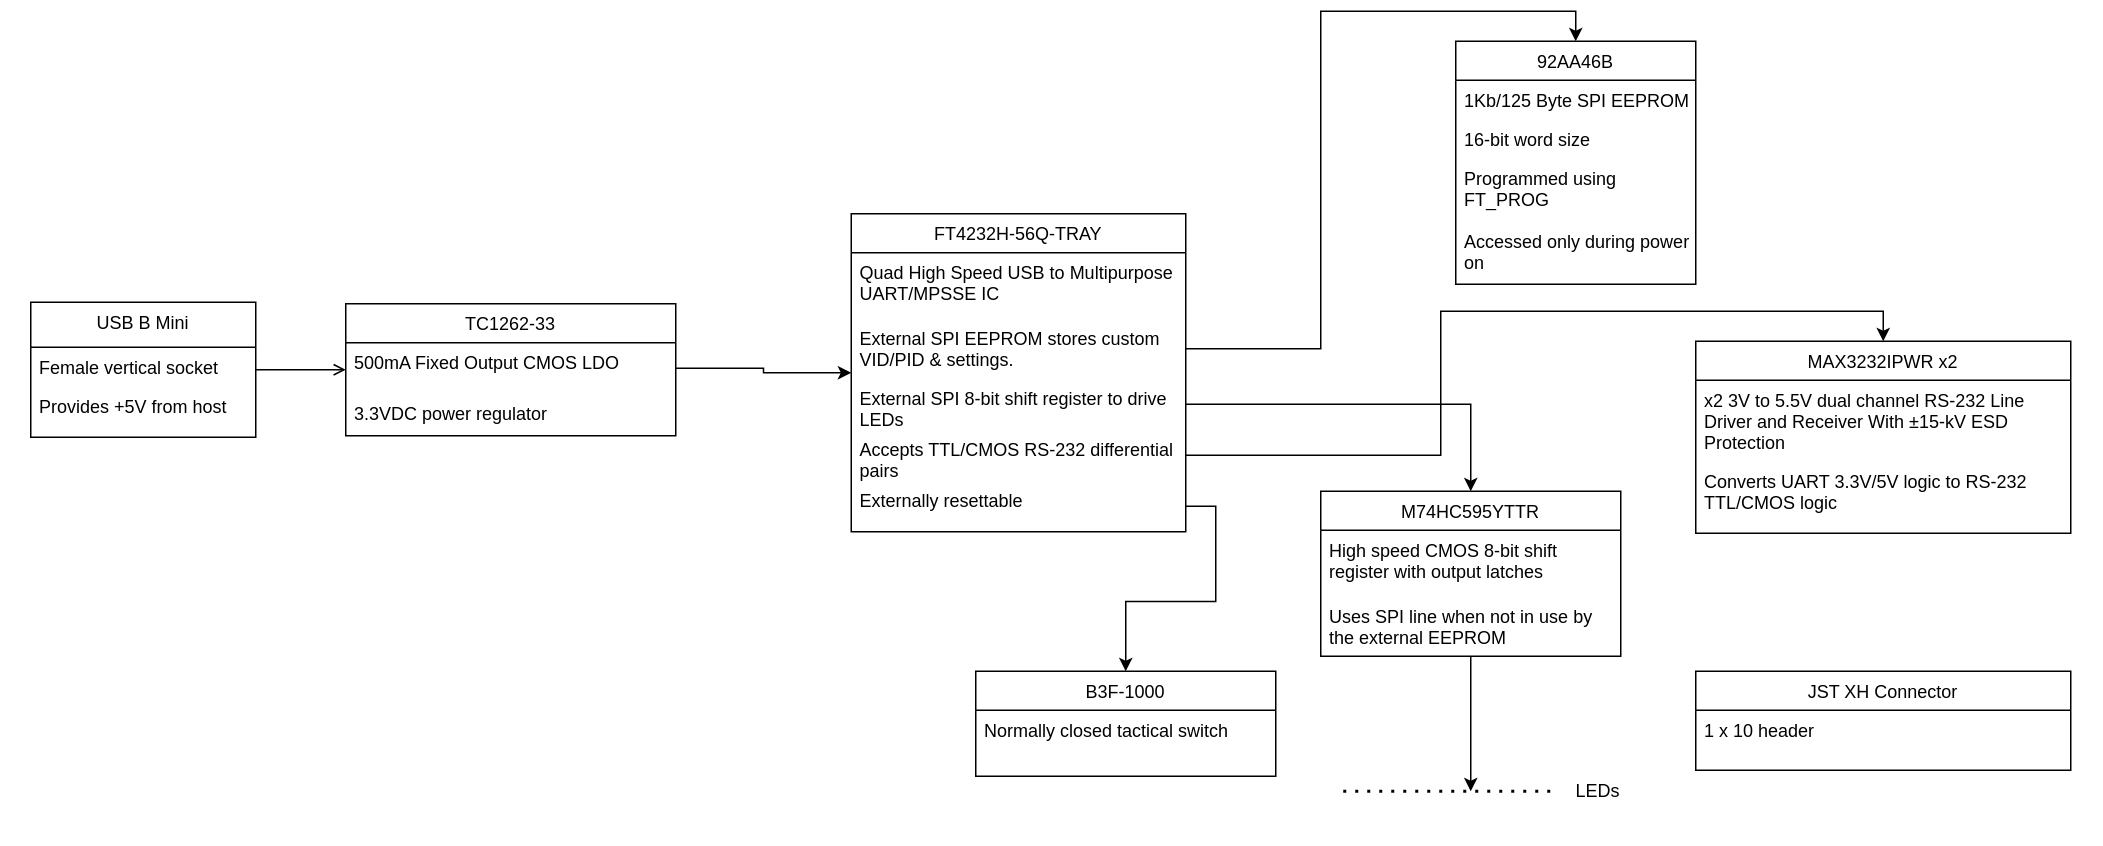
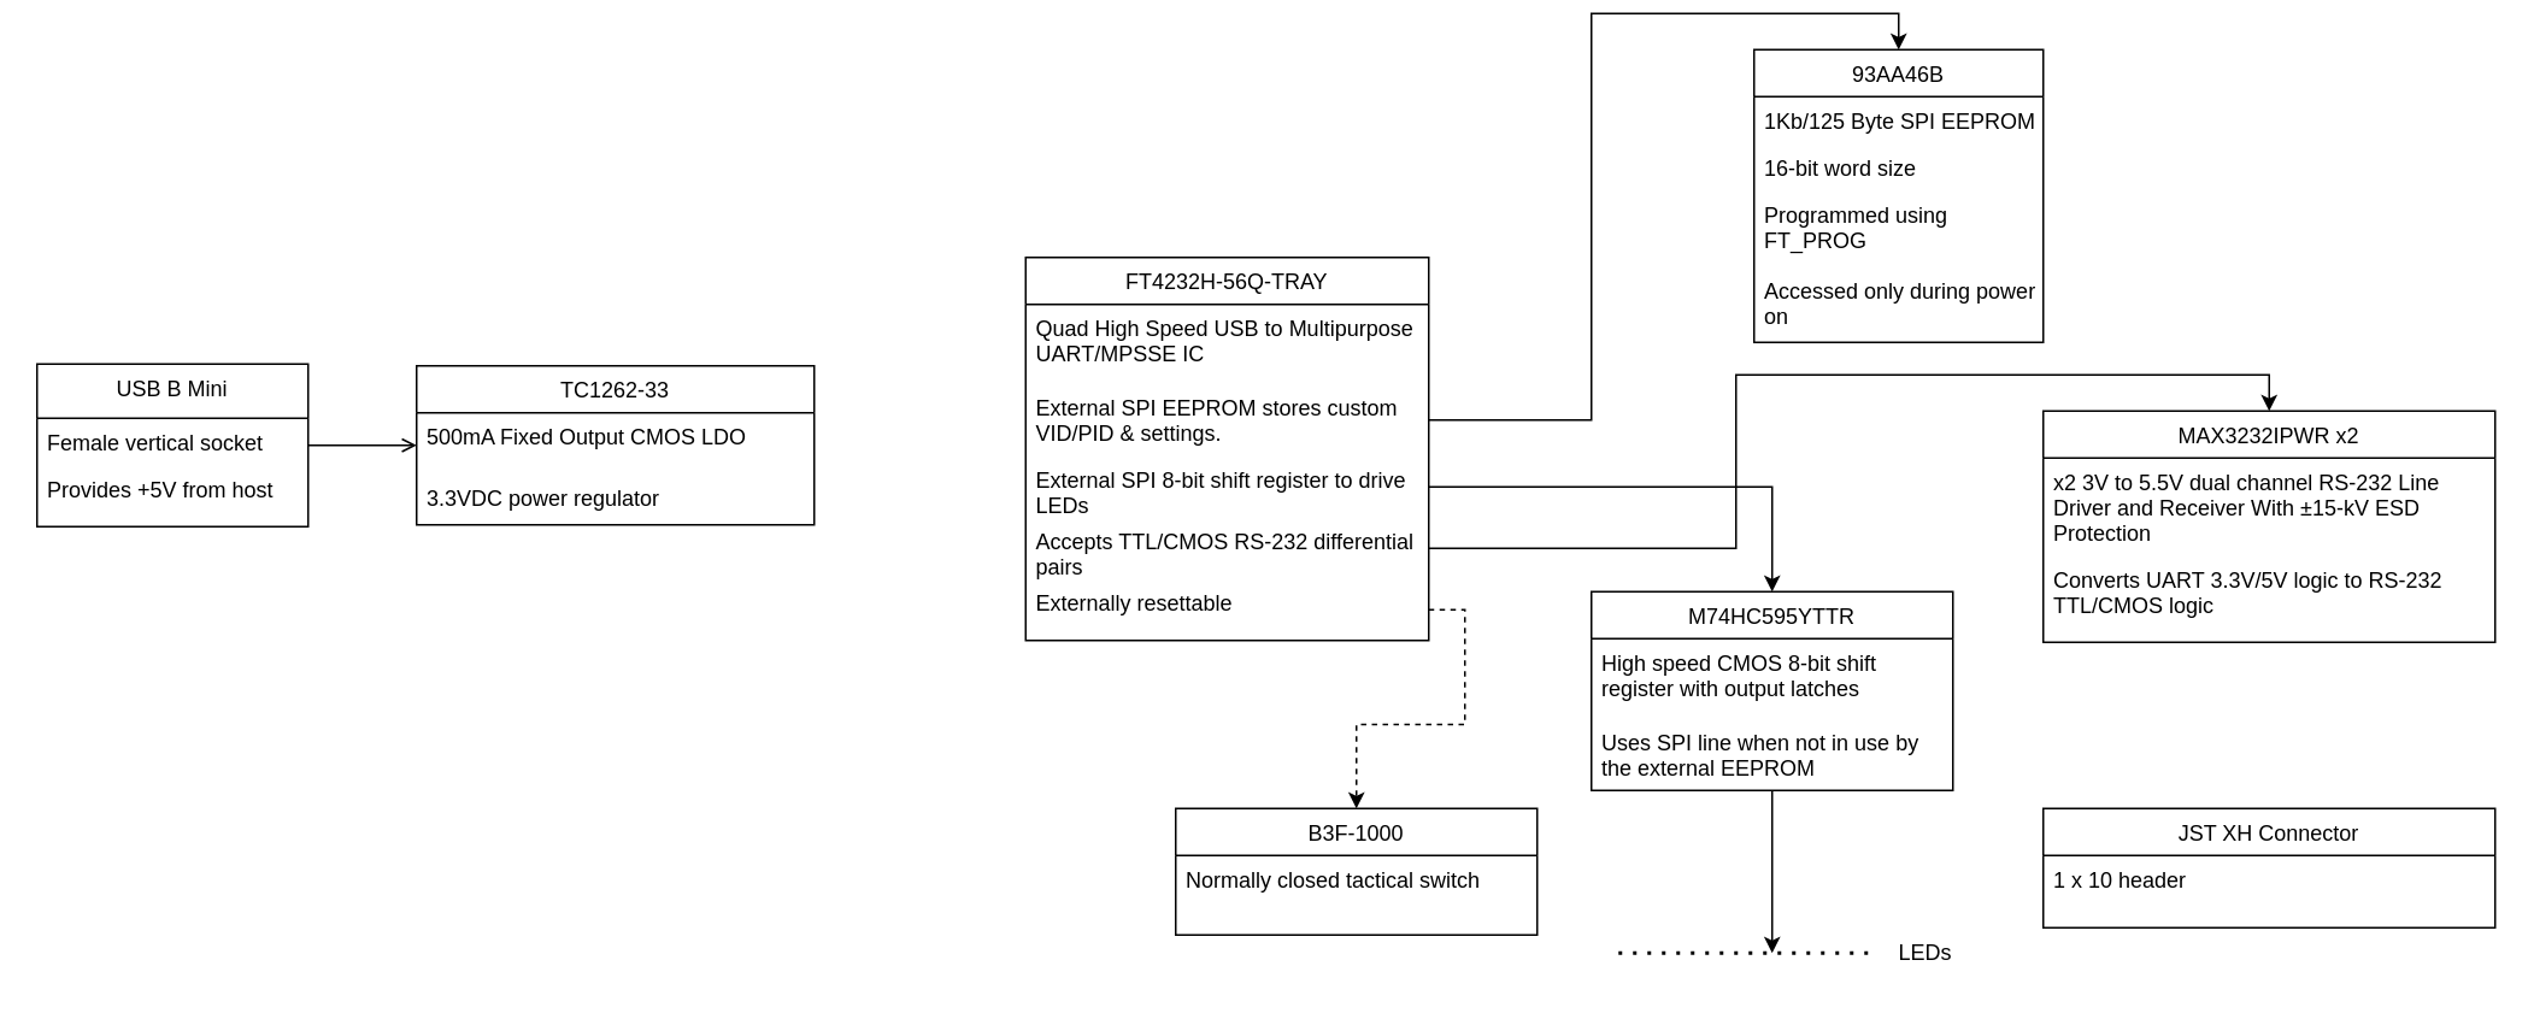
  <mxCell id="0" />
  <mxCell id="1" parent="0" />
  <mxCell id="2" value="USB B Mini" style="swimlane;fontStyle=0;align=center;verticalAlign=top;childLayout=stackLayout;horizontal=1;startSize=30;horizontalStack=0;resizeParent=1;resizeLast=0;collapsible=1;marginBottom=0;rounded=0;shadow=0;strokeWidth=1;fillColor=none;" parent="1" vertex="1"><mxGeometry x="20" y="194" width="150" height="90" as="geometry"><mxRectangle x="230" y="140" width="160" height="26" as="alternateBounds" /></mxGeometry></mxCell>
  <mxCell id="3" value="Female vertical socket" style="text;align=left;verticalAlign=top;spacingLeft=4;spacingRight=4;overflow=hidden;rotatable=0;points=[[0,0.5],[1,0.5]];portConstraint=eastwest;" parent="2" vertex="1"><mxGeometry y="30" width="150" height="26" as="geometry" /></mxCell>
  <mxCell id="4" value="Provides +5V from host" style="text;align=left;verticalAlign=top;spacingLeft=4;spacingRight=4;overflow=hidden;rotatable=0;points=[[0,0.5],[1,0.5]];portConstraint=eastwest;rounded=0;shadow=0;html=0;" parent="2" vertex="1"><mxGeometry y="56" width="150" height="26" as="geometry" /></mxCell>
  <mxCell id="5" value="TC1262-33" style="swimlane;fontStyle=0;align=center;verticalAlign=top;childLayout=stackLayout;horizontal=1;startSize=26;horizontalStack=0;resizeParent=1;resizeLast=0;collapsible=1;marginBottom=0;rounded=0;shadow=0;strokeWidth=1;fillColor=none;" parent="1" vertex="1"><mxGeometry x="230" y="195" width="220" height="88" as="geometry"><mxRectangle x="550" y="140" width="160" height="26" as="alternateBounds" /></mxGeometry></mxCell>
  <mxCell id="6" value="500mA Fixed Output CMOS LDO" style="text;align=left;verticalAlign=top;spacingLeft=4;spacingRight=4;overflow=hidden;rotatable=0;points=[[0,0.5],[1,0.5]];portConstraint=eastwest;" parent="5" vertex="1"><mxGeometry y="26" width="220" height="34" as="geometry" /></mxCell>
  <mxCell id="7" value="3.3VDC power regulator" style="text;align=left;verticalAlign=top;spacingLeft=4;spacingRight=4;overflow=hidden;rotatable=0;points=[[0,0.5],[1,0.5]];portConstraint=eastwest;rounded=0;shadow=0;html=0;" parent="5" vertex="1"><mxGeometry y="60" width="220" height="26" as="geometry" /></mxCell>
  <mxCell id="8" value="" style="endArrow=open;shadow=0;strokeWidth=1;rounded=0;endFill=1;edgeStyle=elbowEdgeStyle;elbow=vertical;" parent="1" source="2" target="5" edge="1"><mxGeometry x="0.5" y="41" relative="1" as="geometry"><mxPoint x="350" y="322" as="sourcePoint" /><mxPoint x="510" y="322" as="targetPoint" /><mxPoint x="-40" y="32" as="offset" /></mxGeometry></mxCell>
  <mxCell id="9" value="FT4232H-56Q-TRAY" style="swimlane;fontStyle=0;align=center;verticalAlign=top;childLayout=stackLayout;horizontal=1;startSize=26;horizontalStack=0;resizeParent=1;resizeLast=0;collapsible=1;marginBottom=0;rounded=0;shadow=0;strokeWidth=1;fillColor=none;" vertex="1" parent="1"><mxGeometry x="567" y="135" width="223" height="212" as="geometry"><mxRectangle x="550" y="140" width="160" height="26" as="alternateBounds" /></mxGeometry></mxCell>
  <mxCell id="10" value="Quad High Speed USB to Multipurpose&#10;UART/MPSSE IC" style="text;align=left;verticalAlign=top;spacingLeft=4;spacingRight=4;overflow=hidden;rotatable=0;points=[[0,0.5],[1,0.5]];portConstraint=eastwest;" vertex="1" parent="9"><mxGeometry y="26" width="223" height="44" as="geometry" /></mxCell>
  <mxCell id="11" value="External SPI EEPROM stores custom&#10;VID/PID &amp; settings." style="text;align=left;verticalAlign=top;spacingLeft=4;spacingRight=4;overflow=hidden;rotatable=0;points=[[0,0.5],[1,0.5]];portConstraint=eastwest;rounded=0;shadow=0;html=0;" vertex="1" parent="9"><mxGeometry y="70" width="223" height="40" as="geometry" /></mxCell>
  <mxCell id="12" value="External SPI 8-bit shift register to drive&#10;LEDs " style="text;align=left;verticalAlign=top;spacingLeft=4;spacingRight=4;overflow=hidden;rotatable=0;points=[[0,0.5],[1,0.5]];portConstraint=eastwest;rounded=0;shadow=0;html=0;" vertex="1" parent="9"><mxGeometry y="110" width="223" height="34" as="geometry" /></mxCell>
  <mxCell id="13" value="Accepts TTL/CMOS RS-232 differential&#10;pairs" style="text;align=left;verticalAlign=top;spacingLeft=4;spacingRight=4;overflow=hidden;rotatable=0;points=[[0,0.5],[1,0.5]];portConstraint=eastwest;rounded=0;shadow=0;html=0;" vertex="1" parent="9"><mxGeometry y="144" width="223" height="34" as="geometry" /></mxCell>
  <mxCell id="14" value="Externally resettable" style="text;align=left;verticalAlign=top;spacingLeft=4;spacingRight=4;overflow=hidden;rotatable=0;points=[[0,0.5],[1,0.5]];portConstraint=eastwest;rounded=0;shadow=0;html=0;" vertex="1" parent="9"><mxGeometry y="178" width="223" height="34" as="geometry" /></mxCell>
- <mxCell id="15" style="edgeStyle=orthogonalEdgeStyle;rounded=0;orthogonalLoop=1;jettySize=auto;html=1;entryX=0;entryY=0.5;entryDx=0;entryDy=0;" edge="1" parent="1" source="6" target="9"><mxGeometry relative="1" as="geometry" /></mxCell>
- <mxCell id="16" value="92AA46B" style="swimlane;fontStyle=0;align=center;verticalAlign=top;childLayout=stackLayout;horizontal=1;startSize=26;horizontalStack=0;resizeParent=1;resizeLast=0;collapsible=1;marginBottom=0;rounded=0;shadow=0;strokeWidth=1;fillColor=none;" vertex="1" parent="1"><mxGeometry x="970" y="20" width="160" height="162" as="geometry"><mxRectangle x="340" y="380" width="170" height="26" as="alternateBounds" /></mxGeometry></mxCell>
+ <mxCell id="16" value="93AA46B" style="swimlane;fontStyle=0;align=center;verticalAlign=top;childLayout=stackLayout;horizontal=1;startSize=26;horizontalStack=0;resizeParent=1;resizeLast=0;collapsible=1;marginBottom=0;rounded=0;shadow=0;strokeWidth=1;fillColor=none;" vertex="1" parent="1"><mxGeometry x="970" y="20" width="160" height="162" as="geometry"><mxRectangle x="340" y="380" width="170" height="26" as="alternateBounds" /></mxGeometry></mxCell>
  <mxCell id="17" value="1Kb/125 Byte SPI EEPROM" style="text;align=left;verticalAlign=top;spacingLeft=4;spacingRight=4;overflow=hidden;rotatable=0;points=[[0,0.5],[1,0.5]];portConstraint=eastwest;" vertex="1" parent="16"><mxGeometry y="26" width="160" height="26" as="geometry" /></mxCell>
  <mxCell id="18" value="16-bit word size" style="text;align=left;verticalAlign=top;spacingLeft=4;spacingRight=4;overflow=hidden;rotatable=0;points=[[0,0.5],[1,0.5]];portConstraint=eastwest;" vertex="1" parent="16"><mxGeometry y="52" width="160" height="26" as="geometry" /></mxCell>
  <mxCell id="19" value="Programmed using&#10;FT_PROG" style="text;align=left;verticalAlign=top;spacingLeft=4;spacingRight=4;overflow=hidden;rotatable=0;points=[[0,0.5],[1,0.5]];portConstraint=eastwest;" vertex="1" parent="16"><mxGeometry y="78" width="160" height="42" as="geometry" /></mxCell>
  <mxCell id="20" value="Accessed only during power&#10;on" style="text;align=left;verticalAlign=top;spacingLeft=4;spacingRight=4;overflow=hidden;rotatable=0;points=[[0,0.5],[1,0.5]];portConstraint=eastwest;" vertex="1" parent="16"><mxGeometry y="120" width="160" height="42" as="geometry" /></mxCell>
  <mxCell id="21" style="edgeStyle=orthogonalEdgeStyle;rounded=0;orthogonalLoop=1;jettySize=auto;html=1;" edge="1" parent="1" source="22"><mxGeometry relative="1" as="geometry"><mxPoint x="980" y="520" as="targetPoint" /></mxGeometry></mxCell>
  <mxCell id="22" value="M74HC595YTTR" style="swimlane;fontStyle=0;align=center;verticalAlign=top;childLayout=stackLayout;horizontal=1;startSize=26;horizontalStack=0;resizeParent=1;resizeLast=0;collapsible=1;marginBottom=0;rounded=0;shadow=0;strokeWidth=1;fillColor=none;" vertex="1" parent="1"><mxGeometry x="880" y="320" width="200" height="110" as="geometry"><mxRectangle x="130" y="380" width="160" height="26" as="alternateBounds" /></mxGeometry></mxCell>
  <mxCell id="23" value="High speed CMOS 8-bit shift&#10;register with output latches" style="text;align=left;verticalAlign=top;spacingLeft=4;spacingRight=4;overflow=hidden;rotatable=0;points=[[0,0.5],[1,0.5]];portConstraint=eastwest;" vertex="1" parent="22"><mxGeometry y="26" width="200" height="44" as="geometry" /></mxCell>
  <mxCell id="24" value="Uses SPI line when not in use by&#10;the external EEPROM" style="text;align=left;verticalAlign=top;spacingLeft=4;spacingRight=4;overflow=hidden;rotatable=0;points=[[0,0.5],[1,0.5]];portConstraint=eastwest;" vertex="1" parent="22"><mxGeometry y="70" width="200" height="40" as="geometry" /></mxCell>
  <mxCell id="25" style="edgeStyle=orthogonalEdgeStyle;rounded=0;orthogonalLoop=1;jettySize=auto;html=1;exitX=1;exitY=0.5;exitDx=0;exitDy=0;entryX=0.5;entryY=0;entryDx=0;entryDy=0;" edge="1" parent="1" source="12" target="22"><mxGeometry relative="1" as="geometry" /></mxCell>
  <mxCell id="26" style="edgeStyle=orthogonalEdgeStyle;rounded=0;orthogonalLoop=1;jettySize=auto;html=1;entryX=0.5;entryY=0;entryDx=0;entryDy=0;" edge="1" parent="1" source="11" target="16"><mxGeometry relative="1" as="geometry"><mxPoint x="700" y="430" as="targetPoint" /></mxGeometry></mxCell>
  <mxCell id="27" value="MAX3232IPWR x2" style="swimlane;fontStyle=0;align=center;verticalAlign=top;childLayout=stackLayout;horizontal=1;startSize=26;horizontalStack=0;resizeParent=1;resizeLast=0;collapsible=1;marginBottom=0;rounded=0;shadow=0;strokeWidth=1;fillColor=none;" vertex="1" parent="1"><mxGeometry x="1130" y="220" width="250" height="128" as="geometry"><mxRectangle x="130" y="380" width="160" height="26" as="alternateBounds" /></mxGeometry></mxCell>
  <mxCell id="28" value="x2 3V to 5.5V dual channel RS-232 Line &#10;Driver and Receiver With ±15-kV ESD&#10;Protection" style="text;align=left;verticalAlign=top;spacingLeft=4;spacingRight=4;overflow=hidden;rotatable=0;points=[[0,0.5],[1,0.5]];portConstraint=eastwest;" vertex="1" parent="27"><mxGeometry y="26" width="250" height="54" as="geometry" /></mxCell>
  <mxCell id="29" value="Converts UART 3.3V/5V logic to RS-232 &#10;TTL/CMOS logic" style="text;align=left;verticalAlign=top;spacingLeft=4;spacingRight=4;overflow=hidden;rotatable=0;points=[[0,0.5],[1,0.5]];portConstraint=eastwest;" vertex="1" parent="27"><mxGeometry y="80" width="250" height="40" as="geometry" /></mxCell>
  <mxCell id="30" value="" style="endArrow=none;dashed=1;html=1;dashPattern=1 3;strokeWidth=2;rounded=0;" edge="1" parent="1" target="31"><mxGeometry width="50" height="50" relative="1" as="geometry"><mxPoint x="895" y="520" as="sourcePoint" /><mxPoint x="1065" y="520" as="targetPoint" /></mxGeometry></mxCell>
  <mxCell id="31" value="LEDs" style="text;html=1;strokeColor=none;fillColor=none;align=center;verticalAlign=middle;whiteSpace=wrap;rounded=0;" vertex="1" parent="1"><mxGeometry x="1035" y="505" width="60" height="30" as="geometry" /></mxCell>
  <mxCell id="32" style="edgeStyle=orthogonalEdgeStyle;rounded=0;orthogonalLoop=1;jettySize=auto;html=1;entryX=0.5;entryY=0;entryDx=0;entryDy=0;" edge="1" parent="1" source="13" target="27"><mxGeometry relative="1" as="geometry" /></mxCell>
  <mxCell id="33" value="JST XH Connector" style="swimlane;fontStyle=0;align=center;verticalAlign=top;childLayout=stackLayout;horizontal=1;startSize=26;horizontalStack=0;resizeParent=1;resizeLast=0;collapsible=1;marginBottom=0;rounded=0;shadow=0;strokeWidth=1;fillColor=none;" vertex="1" parent="1"><mxGeometry x="1130" y="440" width="250" height="66" as="geometry"><mxRectangle x="130" y="380" width="160" height="26" as="alternateBounds" /></mxGeometry></mxCell>
  <mxCell id="34" value="1 x 10 header" style="text;align=left;verticalAlign=top;spacingLeft=4;spacingRight=4;overflow=hidden;rotatable=0;points=[[0,0.5],[1,0.5]];portConstraint=eastwest;" vertex="1" parent="33"><mxGeometry y="26" width="250" height="40" as="geometry" /></mxCell>
  <mxCell id="35" value="B3F-1000" style="swimlane;fontStyle=0;align=center;verticalAlign=top;childLayout=stackLayout;horizontal=1;startSize=26;horizontalStack=0;resizeParent=1;resizeLast=0;collapsible=1;marginBottom=0;rounded=0;shadow=0;strokeWidth=1;fillColor=none;" vertex="1" parent="1"><mxGeometry x="650" y="440" width="200" height="70" as="geometry"><mxRectangle x="130" y="380" width="160" height="26" as="alternateBounds" /></mxGeometry></mxCell>
  <mxCell id="36" value="Normally closed tactical switch" style="text;align=left;verticalAlign=top;spacingLeft=4;spacingRight=4;overflow=hidden;rotatable=0;points=[[0,0.5],[1,0.5]];portConstraint=eastwest;" vertex="1" parent="35"><mxGeometry y="26" width="200" height="44" as="geometry" /></mxCell>
- <mxCell id="37" style="edgeStyle=orthogonalEdgeStyle;rounded=0;orthogonalLoop=1;jettySize=auto;html=1;entryX=0.5;entryY=0;entryDx=0;entryDy=0;" edge="1" parent="1" source="14" target="35"><mxGeometry relative="1" as="geometry" /></mxCell>
+ <mxCell id="37" style="edgeStyle=orthogonalEdgeStyle;rounded=0;orthogonalLoop=1;jettySize=auto;html=1;entryX=0.5;entryY=0;entryDx=0;entryDy=0;dashed=1;" edge="1" parent="1" source="14" target="35"><mxGeometry relative="1" as="geometry" /></mxCell>
